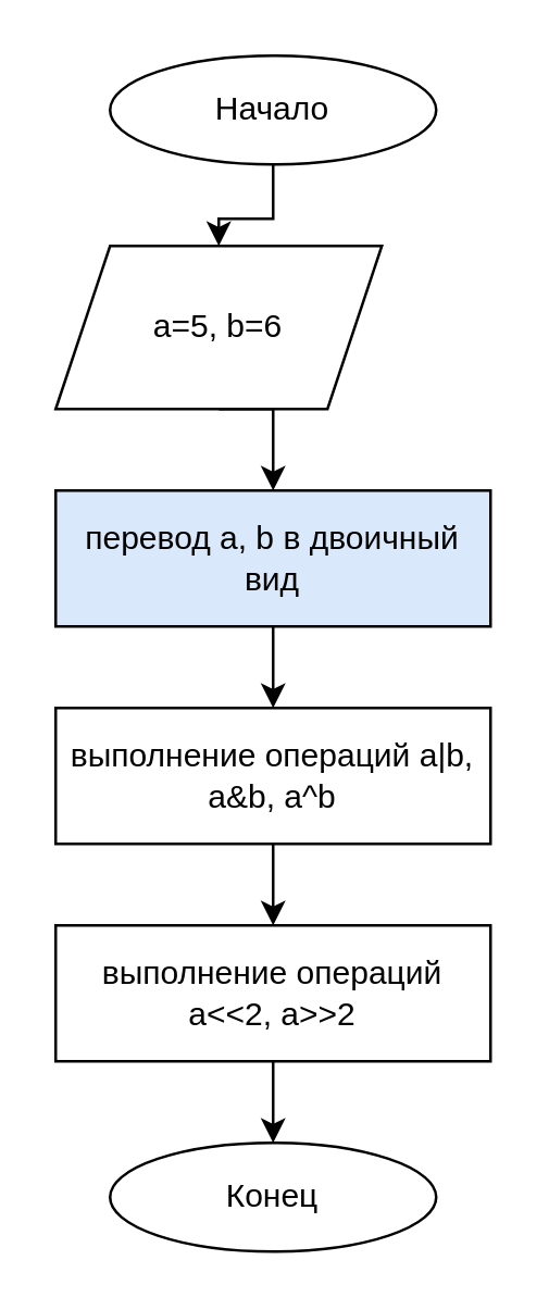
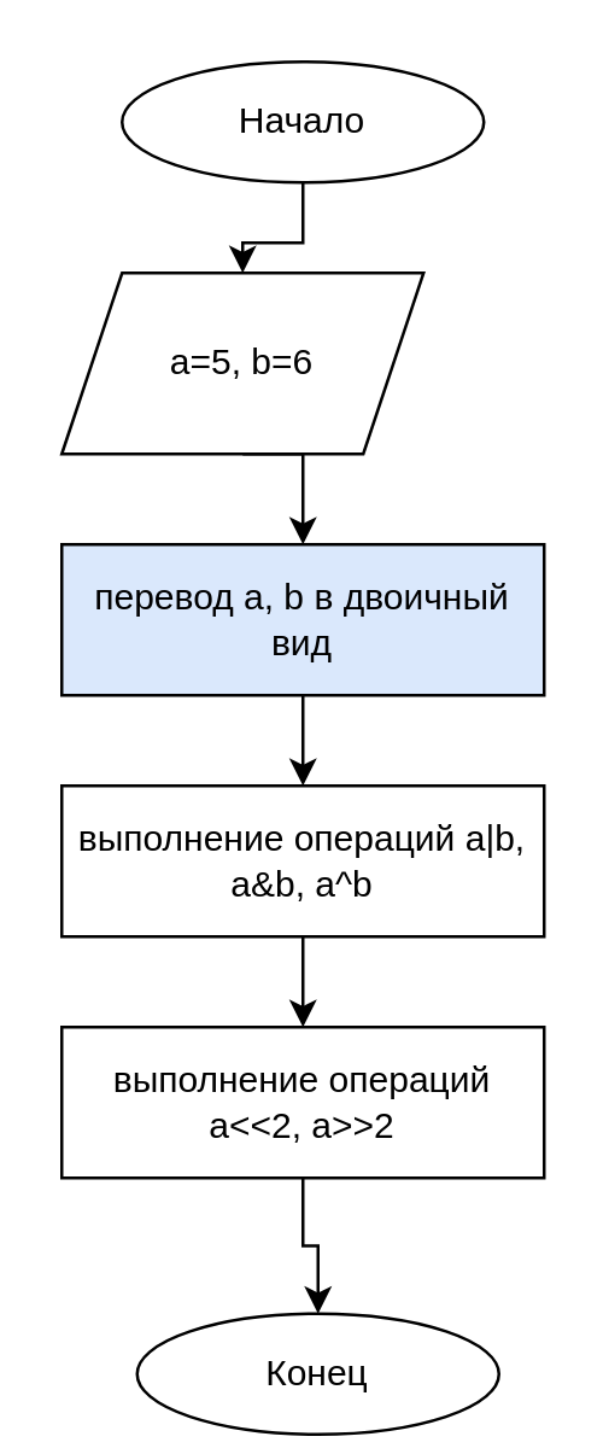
  <mxCell id="0" />
  <mxCell id="1" parent="0" />
  <mxCell id="2" style="edgeStyle=orthogonalEdgeStyle;rounded=0;orthogonalLoop=1;jettySize=auto;html=1;exitX=0.5;exitY=1;exitDx=0;exitDy=0;" edge="1" parent="1" source="3" target="5"><mxGeometry relative="1" as="geometry" /></mxCell>
  <mxCell id="3" value="Начало" style="ellipse;whiteSpace=wrap;html=1;" vertex="1" parent="1"><mxGeometry x="40" y="20" width="120" height="40" as="geometry" /></mxCell>
  <mxCell id="4" style="edgeStyle=orthogonalEdgeStyle;rounded=0;orthogonalLoop=1;jettySize=auto;html=1;exitX=0.5;exitY=1;exitDx=0;exitDy=0;entryX=0.5;entryY=0;entryDx=0;entryDy=0;" edge="1" parent="1" source="5" target="7"><mxGeometry relative="1" as="geometry" /></mxCell>
  <mxCell id="5" value="a=5, b=6" style="shape=parallelogram;perimeter=parallelogramPerimeter;whiteSpace=wrap;html=1;fixedSize=1;" vertex="1" parent="1"><mxGeometry x="20" y="90" width="120" height="60" as="geometry" /></mxCell>
  <mxCell id="6" style="edgeStyle=orthogonalEdgeStyle;rounded=0;orthogonalLoop=1;jettySize=auto;html=1;exitX=0.5;exitY=1;exitDx=0;exitDy=0;entryX=0.5;entryY=0;entryDx=0;entryDy=0;" edge="1" parent="1" source="7" target="9"><mxGeometry relative="1" as="geometry" /></mxCell>
  <mxCell id="7" value="перевод a, b в двоичный вид" style="rounded=0;whiteSpace=wrap;html=1;fillColor=#dae8fc;" vertex="1" parent="1"><mxGeometry x="20" y="180" width="160" height="50" as="geometry" /></mxCell>
  <mxCell id="8" style="edgeStyle=orthogonalEdgeStyle;rounded=0;orthogonalLoop=1;jettySize=auto;html=1;exitX=0.5;exitY=1;exitDx=0;exitDy=0;entryX=0.5;entryY=0;entryDx=0;entryDy=0;" edge="1" parent="1" source="9" target="11"><mxGeometry relative="1" as="geometry" /></mxCell>
  <mxCell id="9" value="выполнение операций a|b, a&amp;amp;b, a^b" style="rounded=0;whiteSpace=wrap;html=1;" vertex="1" parent="1"><mxGeometry x="20" y="260" width="160" height="50" as="geometry" /></mxCell>
  <mxCell id="10" style="edgeStyle=orthogonalEdgeStyle;rounded=0;orthogonalLoop=1;jettySize=auto;html=1;exitX=0.5;exitY=1;exitDx=0;exitDy=0;entryX=0.5;entryY=0;entryDx=0;entryDy=0;" edge="1" parent="1" source="11" target="12"><mxGeometry relative="1" as="geometry" /></mxCell>
  <mxCell id="11" value="выполнение операций a&amp;lt;&amp;lt;2, a&amp;gt;&amp;gt;2" style="rounded=0;whiteSpace=wrap;html=1;" vertex="1" parent="1"><mxGeometry x="20" y="340" width="160" height="50" as="geometry" /></mxCell>
- <mxCell id="12" value="Конец" style="ellipse;whiteSpace=wrap;html=1;" vertex="1" parent="1"><mxGeometry x="40" y="420" width="120" height="40" as="geometry" /></mxCell>
+ <mxCell id="12" value="Конец" style="ellipse;whiteSpace=wrap;html=1;" vertex="1" parent="1"><mxGeometry x="45" y="435" width="120" height="40" as="geometry" /></mxCell>
